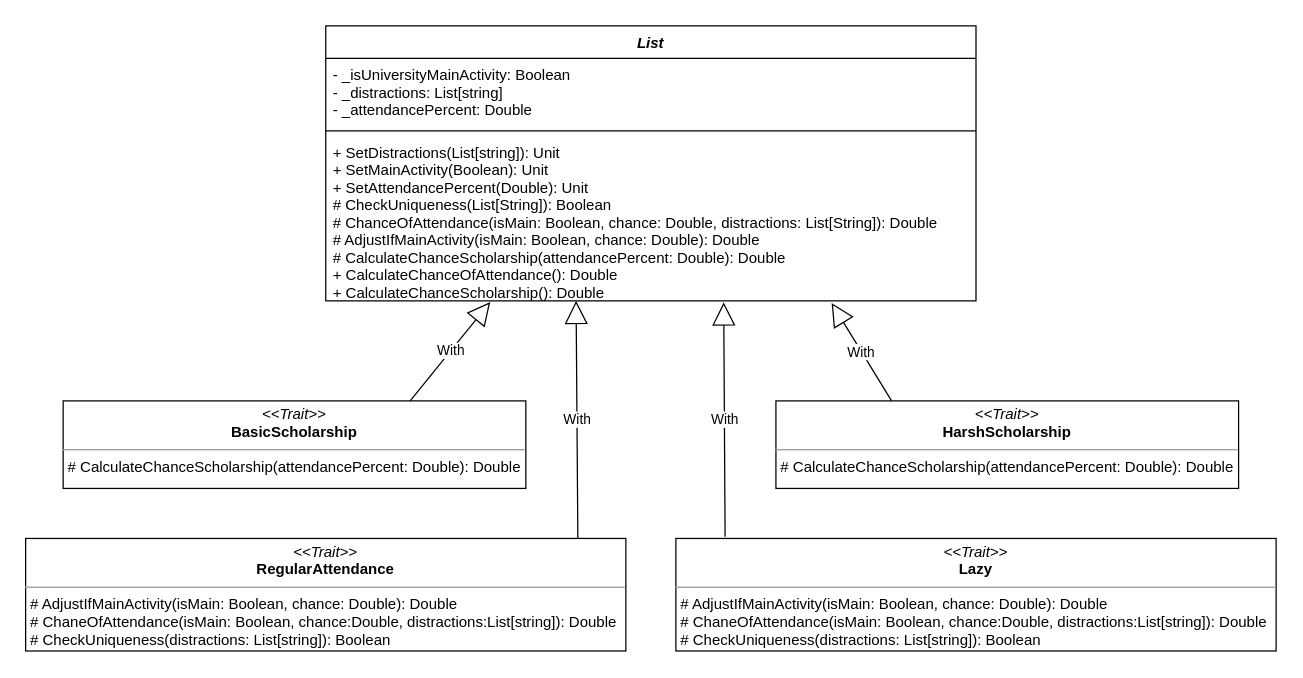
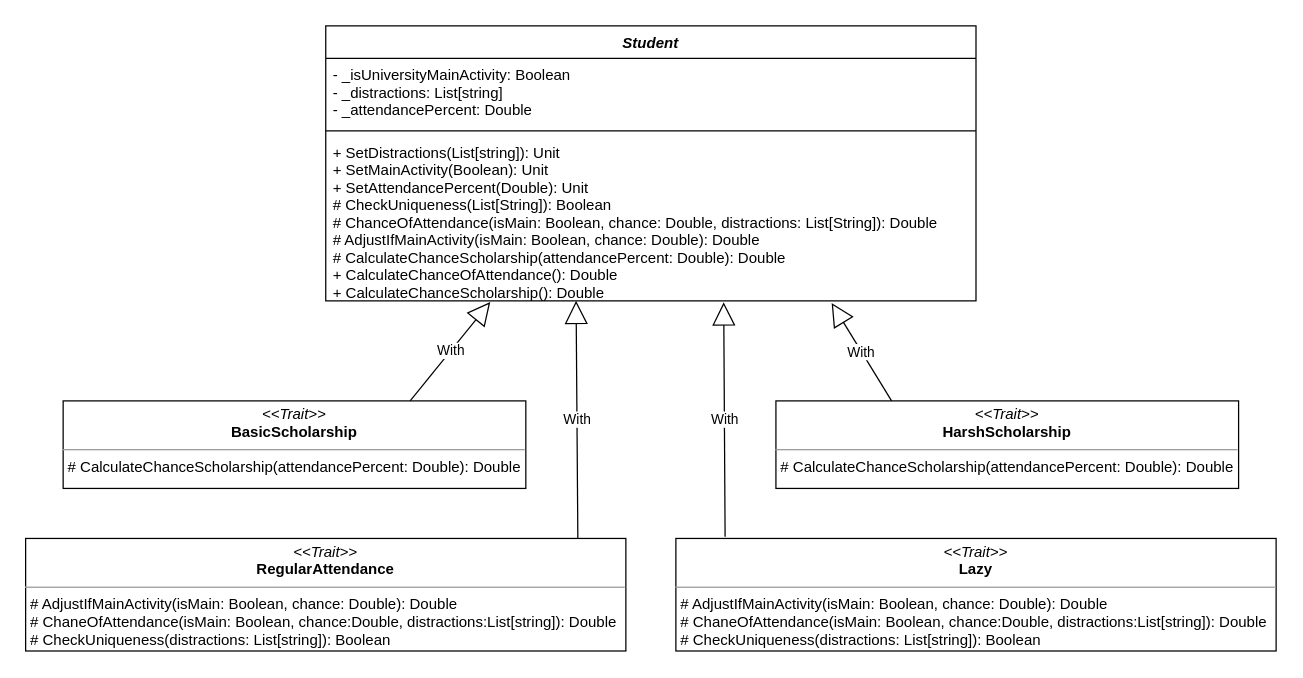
  <mxCell id="0" />
  <mxCell id="1" parent="0" />
- <mxCell id="2" value="List" style="swimlane;fontStyle=3;align=center;verticalAlign=top;childLayout=stackLayout;horizontal=1;startSize=26;horizontalStack=0;resizeParent=1;resizeParentMax=0;resizeLast=0;collapsible=1;marginBottom=0;" vertex="1" parent="1"><mxGeometry x="260" y="20" width="520" height="220" as="geometry" /></mxCell>
+ <mxCell id="2" value="Student" style="swimlane;fontStyle=3;align=center;verticalAlign=top;childLayout=stackLayout;horizontal=1;startSize=26;horizontalStack=0;resizeParent=1;resizeParentMax=0;resizeLast=0;collapsible=1;marginBottom=0;" vertex="1" parent="1"><mxGeometry x="260" y="20" width="520" height="220" as="geometry" /></mxCell>
  <mxCell id="3" value="- _isUniversityMainActivity: Boolean&#10;- _distractions: List[string]&#10;- _attendancePercent: Double" style="text;strokeColor=none;fillColor=none;align=left;verticalAlign=top;spacingLeft=4;spacingRight=4;overflow=hidden;rotatable=0;points=[[0,0.5],[1,0.5]];portConstraint=eastwest;" vertex="1" parent="2"><mxGeometry y="26" width="520" height="54" as="geometry" /></mxCell>
  <mxCell id="4" value="" style="line;strokeWidth=1;fillColor=none;align=left;verticalAlign=middle;spacingTop=-1;spacingLeft=3;spacingRight=3;rotatable=0;labelPosition=right;points=[];portConstraint=eastwest;" vertex="1" parent="2"><mxGeometry y="80" width="520" height="8" as="geometry" /></mxCell>
  <mxCell id="5" value="+ SetDistractions(List[string]): Unit&#10;+ SetMainActivity(Boolean): Unit&#10;+ SetAttendancePercent(Double): Unit&#10;# CheckUniqueness(List[String]): Boolean&#10;# ChanceOfAttendance(isMain: Boolean, chance: Double, distractions: List[String]): Double&#10;# AdjustIfMainActivity(isMain: Boolean, chance: Double): Double&#10;# CalculateChanceScholarship(attendancePercent: Double): Double&#10;+ CalculateChanceOfAttendance(): Double&#10;+ CalculateChanceScholarship(): Double" style="text;strokeColor=none;fillColor=none;align=left;verticalAlign=top;spacingLeft=4;spacingRight=4;overflow=hidden;rotatable=0;points=[[0,0.5],[1,0.5]];portConstraint=eastwest;" vertex="1" parent="2"><mxGeometry y="88" width="520" height="132" as="geometry" /></mxCell>
  <mxCell id="6" value="&lt;p style=&quot;margin: 0px ; margin-top: 4px ; text-align: center&quot;&gt;&lt;i&gt;&amp;lt;&amp;lt;Trait&amp;gt;&amp;gt;&lt;/i&gt;&lt;br&gt;&lt;b&gt;RegularAttendance&lt;/b&gt;&lt;/p&gt;&lt;hr size=&quot;1&quot;&gt;&lt;p style=&quot;margin: 0px ; margin-left: 4px&quot;&gt;# AdjustIfMainActivity(isMain: Boolean, chance: Double): Double&lt;br&gt;# ChaneOfAttendance(isMain: Boolean, chance:Double, distractions:List[string]): Double&lt;/p&gt;&lt;p style=&quot;margin: 0px ; margin-left: 4px&quot;&gt;# CheckUniqueness(distractions: List[string]): Boolean&lt;/p&gt;" style="verticalAlign=top;align=left;overflow=fill;fontSize=12;fontFamily=Helvetica;html=1;" vertex="1" parent="1"><mxGeometry x="20" y="430" width="480" height="90" as="geometry" /></mxCell>
  <mxCell id="7" value="&lt;p style=&quot;margin: 0px ; margin-top: 4px ; text-align: center&quot;&gt;&lt;i&gt;&amp;lt;&amp;lt;Trait&amp;gt;&amp;gt;&lt;/i&gt;&lt;br&gt;&lt;b&gt;Lazy&lt;/b&gt;&lt;/p&gt;&lt;hr size=&quot;1&quot;&gt;&lt;p style=&quot;margin: 0px ; margin-left: 4px&quot;&gt;# AdjustIfMainActivity(isMain: Boolean, chance: Double): Double&lt;br&gt;# ChaneOfAttendance(isMain: Boolean, chance:Double, distractions:List[string]): Double&lt;/p&gt;&lt;p style=&quot;margin: 0px ; margin-left: 4px&quot;&gt;# CheckUniqueness(distractions: List[string]): Boolean&lt;/p&gt;" style="verticalAlign=top;align=left;overflow=fill;fontSize=12;fontFamily=Helvetica;html=1;" vertex="1" parent="1"><mxGeometry x="540" y="430" width="480" height="90" as="geometry" /></mxCell>
  <mxCell id="8" value="&lt;p style=&quot;margin: 0px ; margin-top: 4px ; text-align: center&quot;&gt;&lt;i&gt;&amp;lt;&amp;lt;Trait&amp;gt;&amp;gt;&lt;/i&gt;&lt;br&gt;&lt;b&gt;BasicScholarship&lt;/b&gt;&lt;/p&gt;&lt;hr size=&quot;1&quot;&gt;&lt;p style=&quot;margin: 0px ; margin-left: 4px&quot;&gt;# CalculateChanceScholarship(attendancePercent: Double): Double&lt;br&gt;&lt;/p&gt;" style="verticalAlign=top;align=left;overflow=fill;fontSize=12;fontFamily=Helvetica;html=1;" vertex="1" parent="1"><mxGeometry x="50" y="320" width="370" height="70" as="geometry" /></mxCell>
  <mxCell id="9" value="&lt;p style=&quot;margin: 0px ; margin-top: 4px ; text-align: center&quot;&gt;&lt;i&gt;&amp;lt;&amp;lt;Trait&amp;gt;&amp;gt;&lt;/i&gt;&lt;br&gt;&lt;b&gt;HarshScholarship&lt;/b&gt;&lt;br&gt;&lt;/p&gt;&lt;hr size=&quot;1&quot;&gt;&lt;p style=&quot;margin: 0px ; margin-left: 4px&quot;&gt;# CalculateChanceScholarship(attendancePercent: Double): Double&lt;br&gt;&lt;/p&gt;" style="verticalAlign=top;align=left;overflow=fill;fontSize=12;fontFamily=Helvetica;html=1;" vertex="1" parent="1"><mxGeometry x="620" y="320" width="370" height="70" as="geometry" /></mxCell>
  <mxCell id="10" value="With" style="endArrow=block;endSize=16;endFill=0;html=1;entryX=0.253;entryY=1.007;entryDx=0;entryDy=0;entryPerimeter=0;exitX=0.75;exitY=0;exitDx=0;exitDy=0;" edge="1" parent="1" source="8" target="5"><mxGeometry width="160" relative="1" as="geometry"><mxPoint x="230" y="270" as="sourcePoint" /><mxPoint x="390" y="270" as="targetPoint" /></mxGeometry></mxCell>
  <mxCell id="11" value="With" style="endArrow=block;endSize=16;endFill=0;html=1;entryX=0.385;entryY=1;entryDx=0;entryDy=0;entryPerimeter=0;exitX=0.92;exitY=-0.002;exitDx=0;exitDy=0;exitPerimeter=0;" edge="1" parent="1" source="6" target="5"><mxGeometry width="160" relative="1" as="geometry"><mxPoint x="320" y="280" as="sourcePoint" /><mxPoint x="480" y="280" as="targetPoint" /></mxGeometry></mxCell>
  <mxCell id="12" value="With" style="endArrow=block;endSize=16;endFill=0;html=1;entryX=0.612;entryY=1.009;entryDx=0;entryDy=0;entryPerimeter=0;exitX=0.082;exitY=-0.016;exitDx=0;exitDy=0;exitPerimeter=0;" edge="1" parent="1" source="7" target="5"><mxGeometry width="160" relative="1" as="geometry"><mxPoint x="250" y="290" as="sourcePoint" /><mxPoint x="410" y="290" as="targetPoint" /></mxGeometry></mxCell>
  <mxCell id="13" value="With" style="endArrow=block;endSize=16;endFill=0;html=1;entryX=0.778;entryY=1.013;entryDx=0;entryDy=0;entryPerimeter=0;exitX=0.25;exitY=0;exitDx=0;exitDy=0;" edge="1" parent="1" source="9" target="5"><mxGeometry width="160" relative="1" as="geometry"><mxPoint x="260" y="300" as="sourcePoint" /><mxPoint x="420" y="300" as="targetPoint" /></mxGeometry></mxCell>
